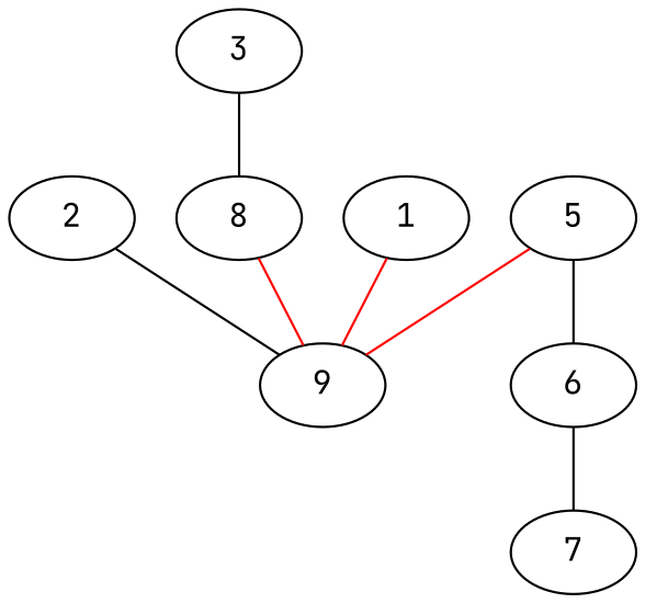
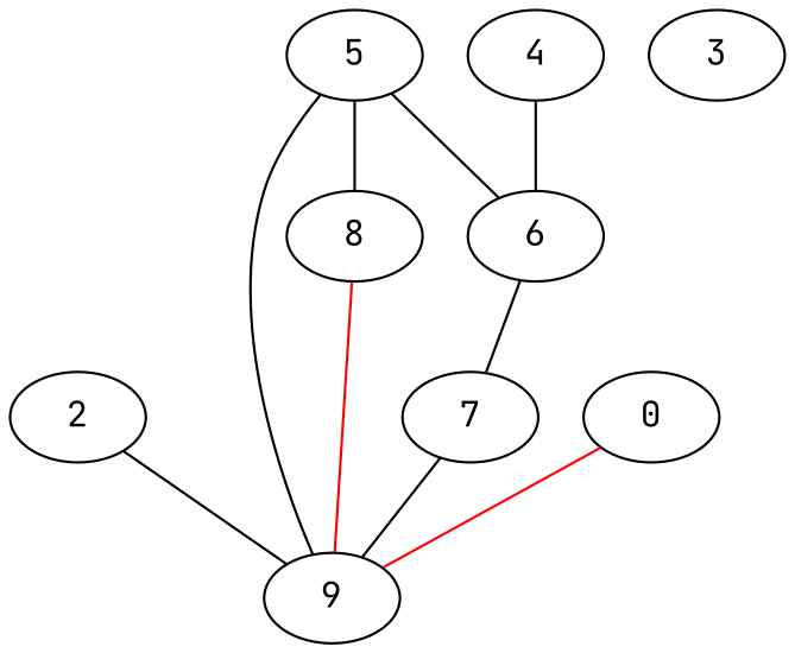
  graph {
    fontname="JetBrains Mono"
    node [fontname="JetBrains Mono"]
    edge [fontname="JetBrains Mono"]
    2
    9
    5
    8
    6
    7
-   1
+   1 [label=0]
+   4
    3
    2 -- 9 [color=black]
-   5 -- 9 [color=red]
-   3 -- 8
+   5 -- 9
+   5 -- 8
    5 -- 6
    8 -- 9 [color=red]
    6 -- 7
+   7 -- 9
    1 -- 9 [color=red]
+   4 -- 6
  }
